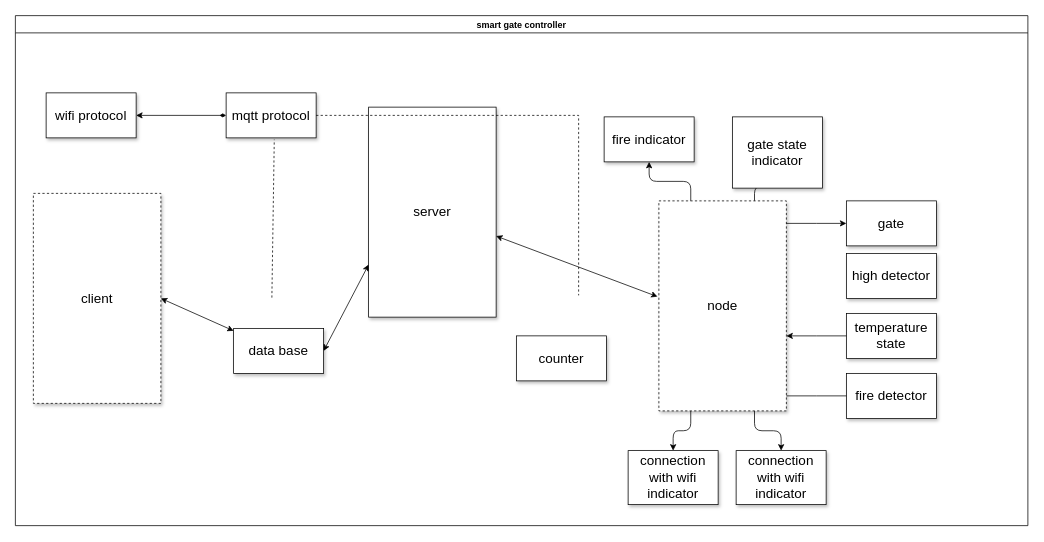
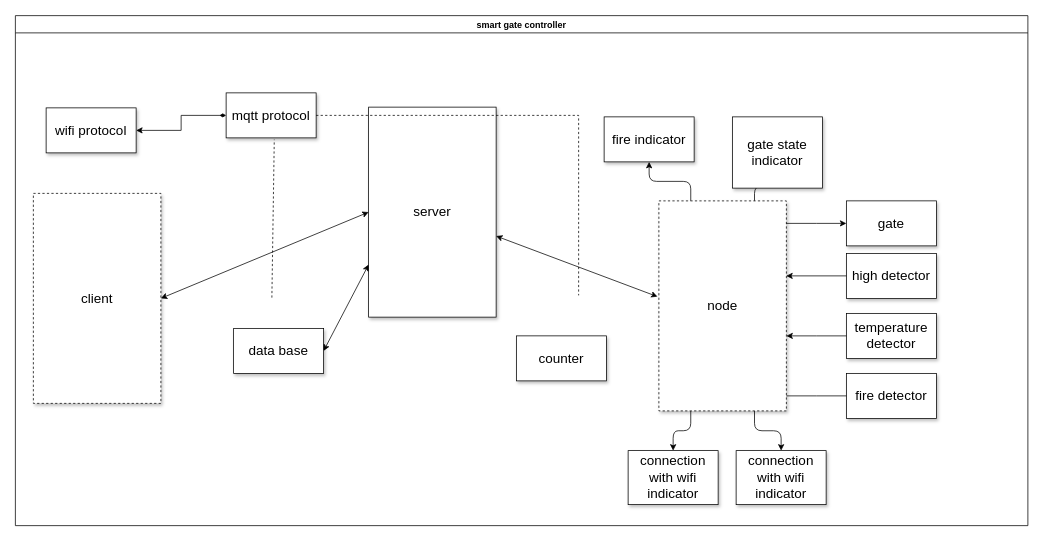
  <mxCell id="0" style=";html=1;" />
  <mxCell id="1" style=";html=1;" parent="0" />
  <mxCell id="2" value="smart gate controller" style="swimlane;" vertex="1" parent="1"><mxGeometry x="20" y="20" width="1350" height="680" as="geometry" /></mxCell>
  <mxCell id="3" style="edgeStyle=orthogonalEdgeStyle;curved=0;rounded=1;sketch=0;orthogonalLoop=1;jettySize=auto;html=1;exitX=0.25;exitY=0;exitDx=0;exitDy=0;" edge="1" parent="2" source="7" target="26"><mxGeometry relative="1" as="geometry" /></mxCell>
  <mxCell id="4" style="edgeStyle=orthogonalEdgeStyle;curved=0;rounded=1;sketch=0;orthogonalLoop=1;jettySize=auto;html=1;exitX=0.75;exitY=0;exitDx=0;exitDy=0;" edge="1" parent="2" source="7" target="27"><mxGeometry relative="1" as="geometry" /></mxCell>
  <mxCell id="5" style="edgeStyle=orthogonalEdgeStyle;curved=0;rounded=1;sketch=0;orthogonalLoop=1;jettySize=auto;html=1;exitX=0.25;exitY=1;exitDx=0;exitDy=0;" edge="1" parent="2" source="7" target="29"><mxGeometry relative="1" as="geometry" /></mxCell>
  <mxCell id="6" style="edgeStyle=orthogonalEdgeStyle;curved=0;rounded=1;sketch=0;orthogonalLoop=1;jettySize=auto;html=1;exitX=0.75;exitY=1;exitDx=0;exitDy=0;" edge="1" parent="2" source="7" target="28"><mxGeometry relative="1" as="geometry" /></mxCell>
  <mxCell id="7" value="node" style="whiteSpace=wrap;html=1;shadow=1;fontSize=18;dashed=1;" parent="2" vertex="1"><mxGeometry x="858" y="247" width="170" height="280" as="geometry" /></mxCell>
  <mxCell id="8" value="gate" style="whiteSpace=wrap;html=1;shadow=1;fontSize=18;" parent="2" vertex="1"><mxGeometry x="1108" y="247" width="120" height="60" as="geometry" /></mxCell>
  <mxCell id="9" style="edgeStyle=elbowEdgeStyle;rounded=0;html=1;startArrow=none;startFill=0;jettySize=auto;orthogonalLoop=1;fontSize=18;elbow=vertical;" parent="2" source="7" target="8" edge="1"><mxGeometry relative="1" as="geometry" /></mxCell>
  <mxCell id="10" value="high detector" style="whiteSpace=wrap;html=1;shadow=1;fontSize=18;" parent="2" vertex="1"><mxGeometry x="1108" y="317" width="120" height="60" as="geometry" /></mxCell>
- <mxCell id="12" value="temperature state" style="whiteSpace=wrap;html=1;shadow=1;fontSize=18;" parent="2" vertex="1"><mxGeometry x="1108" y="397" width="120" height="60" as="geometry" /></mxCell>
+ <mxCell id="11" style="edgeStyle=elbowEdgeStyle;rounded=0;html=1;startArrow=none;startFill=0;jettySize=auto;orthogonalLoop=1;fontSize=18;elbow=vertical;entryX=0.999;entryY=0.358;entryDx=0;entryDy=0;entryPerimeter=0;exitX=0;exitY=0.5;exitDx=0;exitDy=0;" parent="2" source="10" target="7" edge="1"><mxGeometry relative="1" as="geometry"><Array as="points"><mxPoint x="1071" y="347" /></Array></mxGeometry></mxCell>
+ <mxCell id="12" value="temperature detector" style="whiteSpace=wrap;html=1;shadow=1;fontSize=18;" parent="2" vertex="1"><mxGeometry x="1108" y="397" width="120" height="60" as="geometry" /></mxCell>
  <mxCell id="13" style="edgeStyle=elbowEdgeStyle;rounded=0;html=1;startArrow=none;startFill=0;jettySize=auto;orthogonalLoop=1;fontSize=18;elbow=vertical;exitX=0;exitY=0.5;exitDx=0;exitDy=0;" parent="2" source="12" target="7" edge="1"><mxGeometry relative="1" as="geometry"><mxPoint x="1481" y="463" as="targetPoint" /></mxGeometry></mxCell>
  <mxCell id="14" value="fire detector" style="whiteSpace=wrap;html=1;shadow=1;fontSize=18;" parent="2" vertex="1"><mxGeometry x="1108" y="477" width="120" height="60" as="geometry" /></mxCell>
  <mxCell id="15" style="edgeStyle=elbowEdgeStyle;rounded=0;html=1;startArrow=none;startFill=0;jettySize=auto;orthogonalLoop=1;fontSize=18;elbow=vertical;exitX=0;exitY=0.5;exitDx=0;exitDy=0;endArrow=none;" parent="2" source="14" target="7" edge="1"><mxGeometry relative="1" as="geometry" /></mxCell>
- <mxCell id="16" value="wifi protocol" style="whiteSpace=wrap;html=1;shadow=1;fontSize=18;" parent="2" vertex="1"><mxGeometry x="41" y="103" width="120" height="60" as="geometry" /></mxCell>
+ <mxCell id="16" value="wifi protocol" style="whiteSpace=wrap;html=1;shadow=1;fontSize=18;" parent="2" vertex="1"><mxGeometry x="41" y="123" width="120" height="60" as="geometry" /></mxCell>
  <mxCell id="17" value="counter" style="whiteSpace=wrap;html=1;shadow=1;fontSize=18;" parent="2" vertex="1"><mxGeometry x="668" y="427" width="120" height="60" as="geometry" /></mxCell>
  <mxCell id="18" style="edgeStyle=orthogonalEdgeStyle;rounded=0;orthogonalLoop=1;jettySize=auto;html=1;startArrow=diamondThin;startFill=1;" edge="1" parent="2" source="19" target="16"><mxGeometry relative="1" as="geometry" /></mxCell>
  <mxCell id="19" value="mqtt protocol" style="whiteSpace=wrap;html=1;shadow=1;fontSize=18;" vertex="1" parent="2"><mxGeometry x="281" y="103" width="120" height="60" as="geometry" /></mxCell>
  <mxCell id="20" value="server" style="whiteSpace=wrap;html=1;shadow=1;fontSize=18;" vertex="1" parent="2"><mxGeometry x="471" y="122" width="170" height="280" as="geometry" /></mxCell>
  <mxCell id="21" value="data base" style="whiteSpace=wrap;html=1;shadow=1;fontSize=18;" vertex="1" parent="2"><mxGeometry x="291" y="417" width="120" height="60" as="geometry" /></mxCell>
  <mxCell id="22" value="" style="endArrow=classic;startArrow=classic;html=1;rounded=0;entryX=-0.011;entryY=0.456;entryDx=0;entryDy=0;entryPerimeter=0;" edge="1" parent="2" source="20" target="7"><mxGeometry width="50" height="50" relative="1" as="geometry"><mxPoint x="621" y="473" as="sourcePoint" /><mxPoint x="671" y="423" as="targetPoint" /></mxGeometry></mxCell>
  <mxCell id="23" value="" style="endArrow=classic;startArrow=classic;html=1;rounded=0;exitX=1;exitY=0.5;exitDx=0;exitDy=0;entryX=0;entryY=0.75;entryDx=0;entryDy=0;" edge="1" parent="2" source="21" target="20"><mxGeometry width="50" height="50" relative="1" as="geometry"><mxPoint x="621" y="473" as="sourcePoint" /><mxPoint x="671" y="423" as="targetPoint" /></mxGeometry></mxCell>
  <mxCell id="24" value="" style="endArrow=none;dashed=1;html=1;rounded=0;entryX=0.535;entryY=1.038;entryDx=0;entryDy=0;entryPerimeter=0;" edge="1" parent="2" target="19"><mxGeometry width="50" height="50" relative="1" as="geometry"><mxPoint x="342" y="376" as="sourcePoint" /><mxPoint x="401" y="183" as="targetPoint" /></mxGeometry></mxCell>
  <mxCell id="25" value="" style="endArrow=none;dashed=1;html=1;rounded=0;exitX=1;exitY=0.5;exitDx=0;exitDy=0;" edge="1" parent="2" source="19"><mxGeometry width="50" height="50" relative="1" as="geometry"><mxPoint x="621" y="473" as="sourcePoint" /><mxPoint x="751" y="373" as="targetPoint" /><Array as="points"><mxPoint x="751" y="133" /></Array></mxGeometry></mxCell>
  <mxCell id="26" value="fire indicator" style="whiteSpace=wrap;html=1;shadow=1;fontSize=18;" vertex="1" parent="2"><mxGeometry x="785" y="135" width="120" height="60" as="geometry" /></mxCell>
  <mxCell id="27" value="gate state indicator" style="whiteSpace=wrap;html=1;shadow=1;fontSize=18;" vertex="1" parent="2"><mxGeometry x="956" y="135" width="120" height="95" as="geometry" /></mxCell>
  <mxCell id="28" value="connection with wifi indicator" style="whiteSpace=wrap;html=1;shadow=1;fontSize=18;" vertex="1" parent="2"><mxGeometry x="961" y="580" width="120" height="72" as="geometry" /></mxCell>
  <mxCell id="29" value="connection with wifi indicator" style="whiteSpace=wrap;html=1;shadow=1;fontSize=18;" vertex="1" parent="2"><mxGeometry x="817" y="580" width="120" height="72" as="geometry" /></mxCell>
  <mxCell id="30" value="client" style="whiteSpace=wrap;html=1;shadow=1;fontSize=18;dashed=1;" vertex="1" parent="2"><mxGeometry x="24" y="237" width="170" height="280" as="geometry" /></mxCell>
- <mxCell id="31" value="" style="endArrow=classic;startArrow=classic;html=1;rounded=0;exitX=1;exitY=0.5;exitDx=0;exitDy=0;" edge="1" parent="2" source="30" target="21"><mxGeometry width="50" height="50" relative="1" as="geometry"><mxPoint x="621" y="473" as="sourcePoint" /><mxPoint x="671" y="423" as="targetPoint" /></mxGeometry></mxCell>
+ <mxCell id="31" value="" style="endArrow=classic;startArrow=classic;html=1;rounded=0;entryX=0;entryY=0.5;entryDx=0;entryDy=0;exitX=1;exitY=0.5;exitDx=0;exitDy=0;" edge="1" parent="2" source="30" target="20"><mxGeometry width="50" height="50" relative="1" as="geometry"><mxPoint x="621" y="473" as="sourcePoint" /><mxPoint x="671" y="423" as="targetPoint" /></mxGeometry></mxCell>
